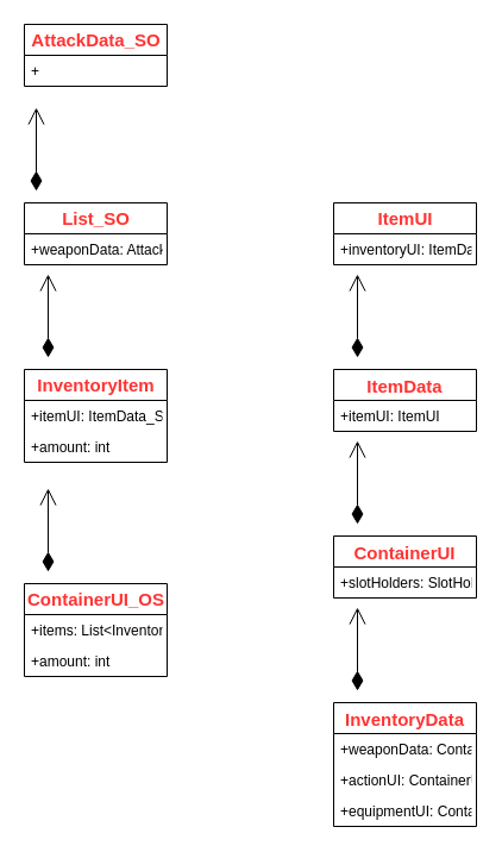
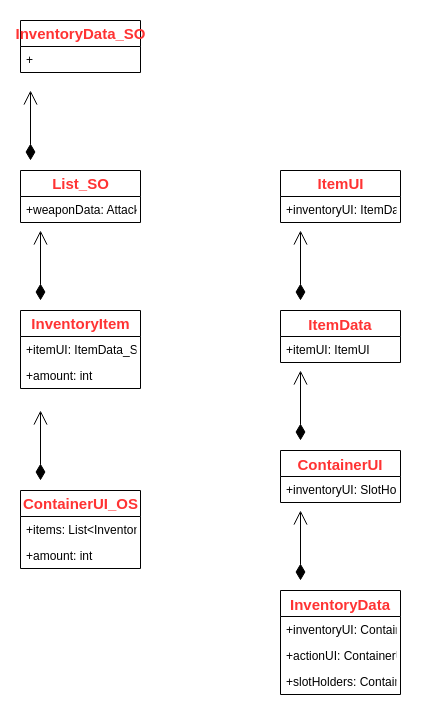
  <mxCell id="0" />
  <mxCell id="1" parent="0" />
  <mxCell id="2" value="ItemUI" style="swimlane;fontStyle=1;childLayout=stackLayout;horizontal=1;startSize=26;fillColor=none;horizontalStack=0;resizeParent=1;resizeParentMax=0;resizeLast=0;collapsible=1;marginBottom=0;fontSize=15;fontColor=#FF3333;html=1;aspect=fixed;" parent="1" vertex="1"><mxGeometry x="280" y="170" width="120" height="52" as="geometry" /></mxCell>
  <mxCell id="3" value="+inventoryUI: ItemData_SO" style="text;strokeColor=none;fillColor=none;align=left;verticalAlign=top;spacingLeft=4;spacingRight=4;overflow=hidden;rotatable=0;points=[[0,0.5],[1,0.5]];portConstraint=eastwest;fontSize=12;" parent="2" vertex="1"><mxGeometry y="26" width="120" height="26" as="geometry" /></mxCell>
  <mxCell id="4" value="ItemData" style="swimlane;fontStyle=1;childLayout=stackLayout;horizontal=1;startSize=26;fillColor=none;horizontalStack=0;resizeParent=1;resizeParentMax=0;resizeLast=0;collapsible=1;marginBottom=0;fontSize=15;fontColor=#FF3333;" parent="1" vertex="1"><mxGeometry x="280" y="310" width="120" height="52" as="geometry" /></mxCell>
  <mxCell id="5" value="+itemUI: ItemUI" style="text;strokeColor=none;fillColor=none;align=left;verticalAlign=top;spacingLeft=4;spacingRight=4;overflow=hidden;rotatable=0;points=[[0,0.5],[1,0.5]];portConstraint=eastwest;fontSize=12;" parent="4" vertex="1"><mxGeometry y="26" width="120" height="26" as="geometry" /></mxCell>
  <mxCell id="6" value="ContainerUI" style="swimlane;fontStyle=1;childLayout=stackLayout;horizontal=1;startSize=26;fillColor=none;horizontalStack=0;resizeParent=1;resizeParentMax=0;resizeLast=0;collapsible=1;marginBottom=0;fontSize=15;fontColor=#FF3333;" parent="1" vertex="1"><mxGeometry x="280" y="450" width="120" height="52" as="geometry" /></mxCell>
- <mxCell id="7" value="+slotHolders: SlotHolder[]" style="text;strokeColor=none;fillColor=none;align=left;verticalAlign=top;spacingLeft=4;spacingRight=4;overflow=hidden;rotatable=0;points=[[0,0.5],[1,0.5]];portConstraint=eastwest;fontSize=12;" parent="6" vertex="1"><mxGeometry y="26" width="120" height="26" as="geometry" /></mxCell>
+ <mxCell id="7" value="+inventoryUI: SlotHolder[]" style="text;strokeColor=none;fillColor=none;align=left;verticalAlign=top;spacingLeft=4;spacingRight=4;overflow=hidden;rotatable=0;points=[[0,0.5],[1,0.5]];portConstraint=eastwest;fontSize=12;" parent="6" vertex="1"><mxGeometry y="26" width="120" height="26" as="geometry" /></mxCell>
  <mxCell id="8" value="List_SO" style="swimlane;fontStyle=1;childLayout=stackLayout;horizontal=1;startSize=26;fillColor=none;horizontalStack=0;resizeParent=1;resizeParentMax=0;resizeLast=0;collapsible=1;marginBottom=0;fontSize=15;fontColor=#FF3333;html=1;aspect=fixed;" parent="1" vertex="1"><mxGeometry x="20" y="170" width="120" height="52" as="geometry" /></mxCell>
  <mxCell id="9" value="+weaponData: AttackData_SO" style="text;strokeColor=none;fillColor=none;align=left;verticalAlign=top;spacingLeft=4;spacingRight=4;overflow=hidden;rotatable=0;points=[[0,0.5],[1,0.5]];portConstraint=eastwest;fontSize=12;" parent="8" vertex="1"><mxGeometry y="26" width="120" height="26" as="geometry" /></mxCell>
  <mxCell id="10" value="InventoryItem" style="swimlane;fontStyle=1;childLayout=stackLayout;horizontal=1;startSize=26;fillColor=none;horizontalStack=0;resizeParent=1;resizeParentMax=0;resizeLast=0;collapsible=1;marginBottom=0;fontSize=15;fontColor=#FF3333;html=1;aspect=fixed;" parent="1" vertex="1"><mxGeometry x="20" y="310" width="120" height="78" as="geometry" /></mxCell>
  <mxCell id="11" value="+itemUI: ItemData_SO" style="text;strokeColor=none;fillColor=none;align=left;verticalAlign=top;spacingLeft=4;spacingRight=4;overflow=hidden;rotatable=0;points=[[0,0.5],[1,0.5]];portConstraint=eastwest;fontSize=12;" parent="10" vertex="1"><mxGeometry y="26" width="120" height="26" as="geometry" /></mxCell>
  <mxCell id="12" value="+amount: int" style="text;strokeColor=none;fillColor=none;align=left;verticalAlign=top;spacingLeft=4;spacingRight=4;overflow=hidden;rotatable=0;points=[[0,0.5],[1,0.5]];portConstraint=eastwest;fontSize=12;" parent="10" vertex="1"><mxGeometry y="52" width="120" height="26" as="geometry" /></mxCell>
  <mxCell id="13" value="1" style="endArrow=open;html=1;endSize=12;startArrow=diamondThin;startSize=14;startFill=1;edgeStyle=orthogonalEdgeStyle;align=left;verticalAlign=bottom;labelBackgroundColor=none;fontSize=15;noLabel=1;fontColor=none;" parent="1" edge="1"><mxGeometry x="0.143" y="-10" relative="1" as="geometry"><mxPoint x="300" y="440" as="sourcePoint" /><mxPoint x="300" y="370" as="targetPoint" /><mxPoint as="offset" /></mxGeometry></mxCell>
  <mxCell id="14" value="1" style="endArrow=open;html=1;endSize=12;startArrow=diamondThin;startSize=14;startFill=1;edgeStyle=orthogonalEdgeStyle;align=left;verticalAlign=bottom;labelBackgroundColor=none;fontSize=15;noLabel=1;fontColor=none;" parent="1" edge="1"><mxGeometry x="0.143" y="-10" relative="1" as="geometry"><mxPoint x="300" y="300" as="sourcePoint" /><mxPoint x="300" y="230" as="targetPoint" /><mxPoint as="offset" /></mxGeometry></mxCell>
  <mxCell id="15" value="1" style="endArrow=open;html=1;endSize=12;startArrow=diamondThin;startSize=14;startFill=1;edgeStyle=orthogonalEdgeStyle;align=left;verticalAlign=bottom;labelBackgroundColor=none;fontSize=15;noLabel=1;fontColor=none;" parent="1" edge="1"><mxGeometry x="0.143" y="-10" relative="1" as="geometry"><mxPoint x="40" y="300" as="sourcePoint" /><mxPoint x="40" y="230" as="targetPoint" /><mxPoint as="offset" /></mxGeometry></mxCell>
  <mxCell id="16" value="InventoryData" style="swimlane;fontStyle=1;childLayout=stackLayout;horizontal=1;startSize=26;fillColor=none;horizontalStack=0;resizeParent=1;resizeParentMax=0;resizeLast=0;collapsible=1;marginBottom=0;fontSize=15;fontColor=#FF3333;" parent="1" vertex="1"><mxGeometry x="280" y="590" width="120" height="104" as="geometry" /></mxCell>
- <mxCell id="17" value="+weaponData: ContainerUI" style="text;strokeColor=none;fillColor=none;align=left;verticalAlign=top;spacingLeft=4;spacingRight=4;overflow=hidden;rotatable=0;points=[[0,0.5],[1,0.5]];portConstraint=eastwest;fontSize=12;" parent="16" vertex="1"><mxGeometry y="26" width="120" height="26" as="geometry" /></mxCell>
+ <mxCell id="17" value="+inventoryUI: ContainerUI" style="text;strokeColor=none;fillColor=none;align=left;verticalAlign=top;spacingLeft=4;spacingRight=4;overflow=hidden;rotatable=0;points=[[0,0.5],[1,0.5]];portConstraint=eastwest;fontSize=12;" parent="16" vertex="1"><mxGeometry y="26" width="120" height="26" as="geometry" /></mxCell>
  <mxCell id="18" value="+actionUI: ContainerUI" style="text;strokeColor=none;fillColor=none;align=left;verticalAlign=top;spacingLeft=4;spacingRight=4;overflow=hidden;rotatable=0;points=[[0,0.5],[1,0.5]];portConstraint=eastwest;fontSize=12;" parent="16" vertex="1"><mxGeometry y="52" width="120" height="26" as="geometry" /></mxCell>
- <mxCell id="19" value="+equipmentUI: ContainerUI" style="text;strokeColor=none;fillColor=none;align=left;verticalAlign=top;spacingLeft=4;spacingRight=4;overflow=hidden;rotatable=0;points=[[0,0.5],[1,0.5]];portConstraint=eastwest;fontSize=12;" parent="16" vertex="1"><mxGeometry y="78" width="120" height="26" as="geometry" /></mxCell>
+ <mxCell id="19" value="+slotHolders: ContainerUI" style="text;strokeColor=none;fillColor=none;align=left;verticalAlign=top;spacingLeft=4;spacingRight=4;overflow=hidden;rotatable=0;points=[[0,0.5],[1,0.5]];portConstraint=eastwest;fontSize=12;" parent="16" vertex="1"><mxGeometry y="78" width="120" height="26" as="geometry" /></mxCell>
  <mxCell id="20" value="1" style="endArrow=open;html=1;endSize=12;startArrow=diamondThin;startSize=14;startFill=1;edgeStyle=orthogonalEdgeStyle;align=left;verticalAlign=bottom;labelBackgroundColor=none;fontSize=15;noLabel=1;fontColor=none;" parent="1" edge="1"><mxGeometry x="0.143" y="-10" relative="1" as="geometry"><mxPoint x="300" y="580" as="sourcePoint" /><mxPoint x="300" y="510" as="targetPoint" /><mxPoint as="offset" /></mxGeometry></mxCell>
  <mxCell id="21" value="ContainerUI_OS" style="swimlane;fontStyle=1;childLayout=stackLayout;horizontal=1;startSize=26;fillColor=none;horizontalStack=0;resizeParent=1;resizeParentMax=0;resizeLast=0;collapsible=1;marginBottom=0;fontSize=15;fontColor=#FF3333;html=1;aspect=fixed;" parent="1" vertex="1"><mxGeometry x="20" y="490" width="120" height="78" as="geometry" /></mxCell>
  <mxCell id="22" value="+items: List&lt;InventoryItem&gt;" style="text;strokeColor=none;fillColor=none;align=left;verticalAlign=top;spacingLeft=4;spacingRight=4;overflow=hidden;rotatable=0;points=[[0,0.5],[1,0.5]];portConstraint=eastwest;fontSize=12;" parent="21" vertex="1"><mxGeometry y="26" width="120" height="26" as="geometry" /></mxCell>
  <mxCell id="23" value="+amount: int" style="text;strokeColor=none;fillColor=none;align=left;verticalAlign=top;spacingLeft=4;spacingRight=4;overflow=hidden;rotatable=0;points=[[0,0.5],[1,0.5]];portConstraint=eastwest;fontSize=12;" parent="21" vertex="1"><mxGeometry y="52" width="120" height="26" as="geometry" /></mxCell>
  <mxCell id="24" value="1" style="endArrow=open;html=1;endSize=12;startArrow=diamondThin;startSize=14;startFill=1;edgeStyle=orthogonalEdgeStyle;align=left;verticalAlign=bottom;labelBackgroundColor=none;fontSize=15;noLabel=1;fontColor=none;" parent="1" edge="1"><mxGeometry x="0.143" y="-10" relative="1" as="geometry"><mxPoint x="40" y="480" as="sourcePoint" /><mxPoint x="40" y="410" as="targetPoint" /><mxPoint as="offset" /></mxGeometry></mxCell>
- <mxCell id="25" value="AttackData_SO" style="swimlane;fontStyle=1;childLayout=stackLayout;horizontal=1;startSize=26;fillColor=none;horizontalStack=0;resizeParent=1;resizeParentMax=0;resizeLast=0;collapsible=1;marginBottom=0;fontSize=15;fontColor=#FF3333;html=1;aspect=fixed;" vertex="1" parent="1"><mxGeometry x="20" y="20" width="120" height="52" as="geometry" /></mxCell>
+ <mxCell id="25" value="InventoryData_SO" style="swimlane;fontStyle=1;childLayout=stackLayout;horizontal=1;startSize=26;fillColor=none;horizontalStack=0;resizeParent=1;resizeParentMax=0;resizeLast=0;collapsible=1;marginBottom=0;fontSize=15;fontColor=#FF3333;html=1;aspect=fixed;" vertex="1" parent="1"><mxGeometry x="20" y="20" width="120" height="52" as="geometry" /></mxCell>
  <mxCell id="26" value="+" style="text;strokeColor=none;fillColor=none;align=left;verticalAlign=top;spacingLeft=4;spacingRight=4;overflow=hidden;rotatable=0;points=[[0,0.5],[1,0.5]];portConstraint=eastwest;fontSize=12;" vertex="1" parent="25"><mxGeometry y="26" width="120" height="26" as="geometry" /></mxCell>
  <mxCell id="27" value="1" style="endArrow=open;html=1;endSize=12;startArrow=diamondThin;startSize=14;startFill=1;edgeStyle=orthogonalEdgeStyle;align=left;verticalAlign=bottom;labelBackgroundColor=none;fontSize=15;noLabel=1;fontColor=none;" edge="1" parent="1"><mxGeometry x="0.143" y="-10" relative="1" as="geometry"><mxPoint x="30" y="160" as="sourcePoint" /><mxPoint x="30" y="90" as="targetPoint" /><mxPoint as="offset" /></mxGeometry></mxCell>
